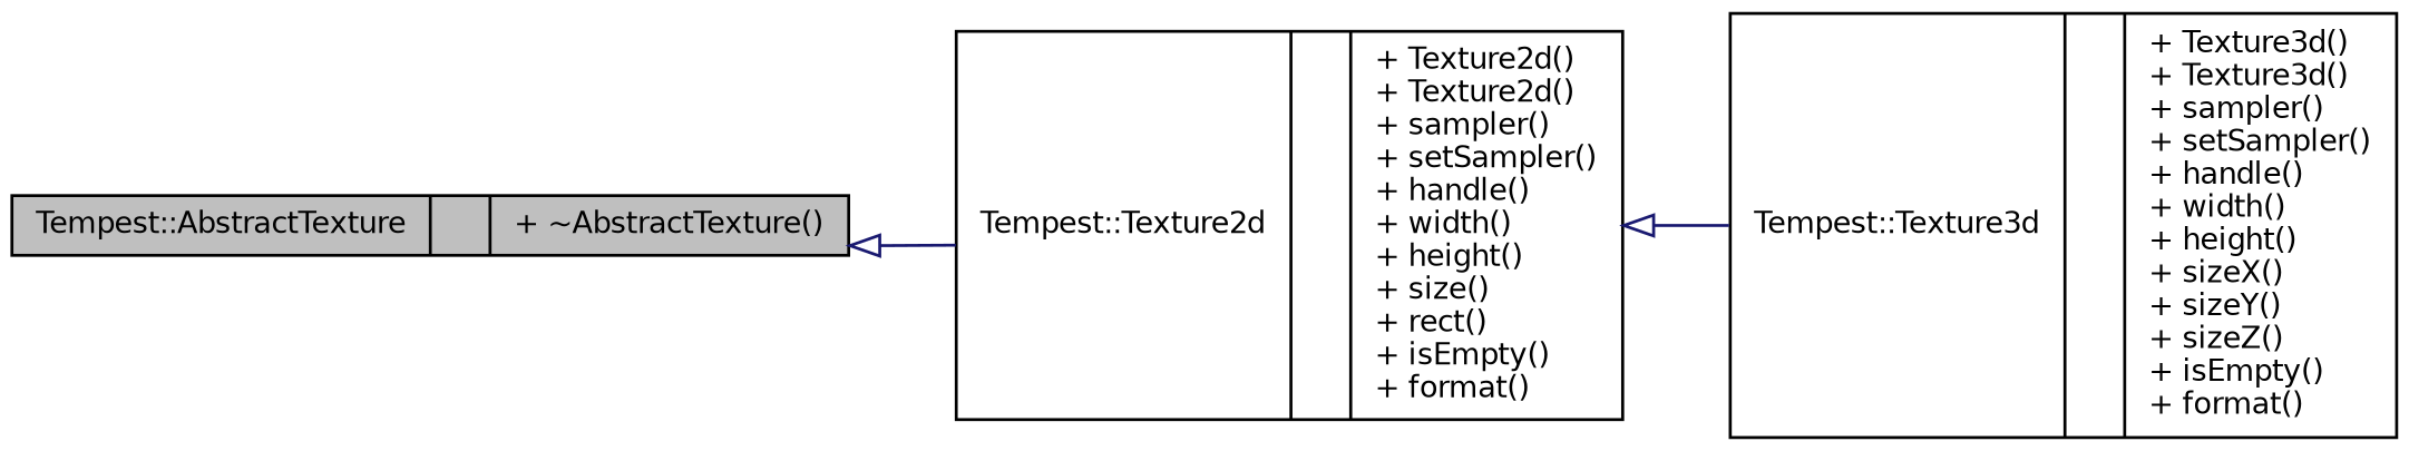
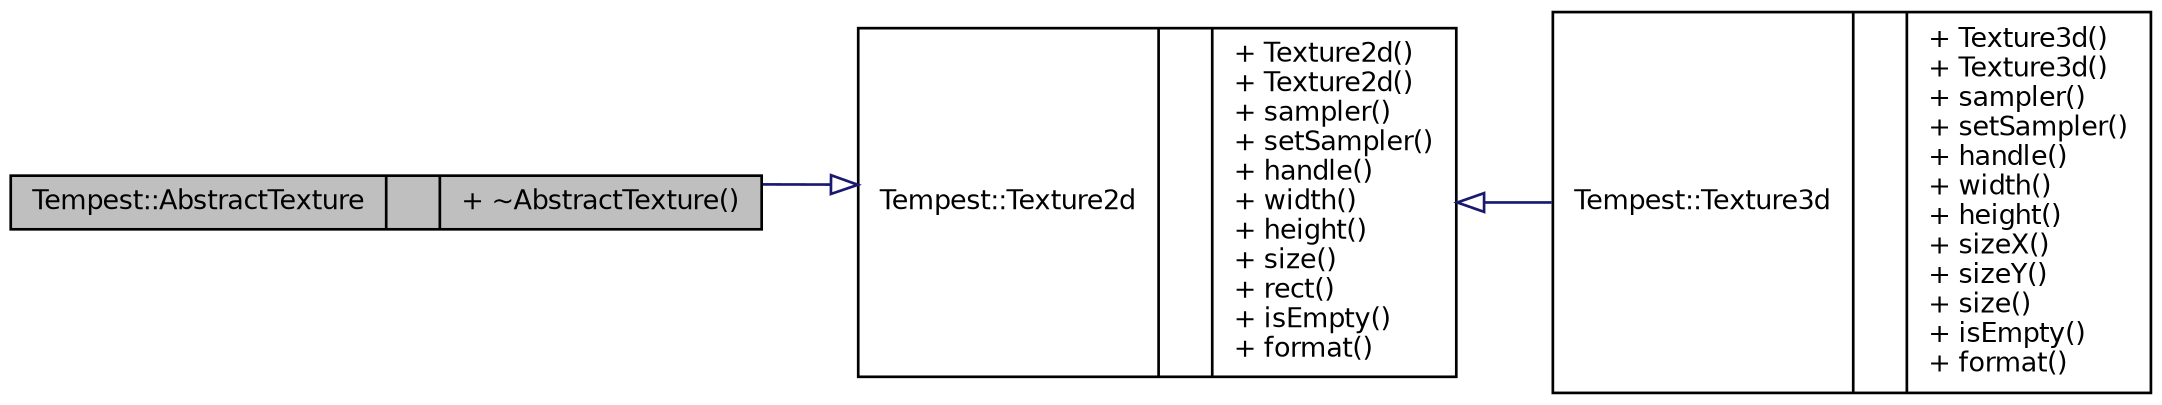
  digraph {
    rankdir=LR
    node [color=black fillcolor=white fontname=Helvetica fontsize=10 shape=record style=filled]
    edge [arrowtail=onormal color=midnightblue dir=back fontname=Helvetica fontsize=10 labelfontname=Helvetica labelfontsize=10 style=solid]
    n1 [fillcolor=grey75 fontcolor=black height=0.2 label="{Tempest::AbstractTexture\n||+ ~AbstractTexture()\l}" width=0.4]
    n2 [height=0.2 label="{Tempest::Texture2d\n||+ Texture2d()\l+ Texture2d()\l+ sampler()\l+ setSampler()\l+ handle()\l+ width()\l+ height()\l+ size()\l+ rect()\l+ isEmpty()\l+ format()\l}" width=0.4]
-   n3 [height=0.2 label="{Tempest::Texture3d\n||+ Texture3d()\l+ Texture3d()\l+ sampler()\l+ setSampler()\l+ handle()\l+ width()\l+ height()\l+ sizeX()\l+ sizeY()\l+ sizeZ()\l+ isEmpty()\l+ format()\l}" width=0.4]
-   n1 -> n2
+   n3 [height=0.2 label="{Tempest::Texture3d\n||+ Texture3d()\l+ Texture3d()\l+ sampler()\l+ setSampler()\l+ handle()\l+ width()\l+ height()\l+ sizeX()\l+ sizeY()\l+ size()\l+ isEmpty()\l+ format()\l}" width=0.4]
+   n2 -> n1
    n2 -> n3
  }
